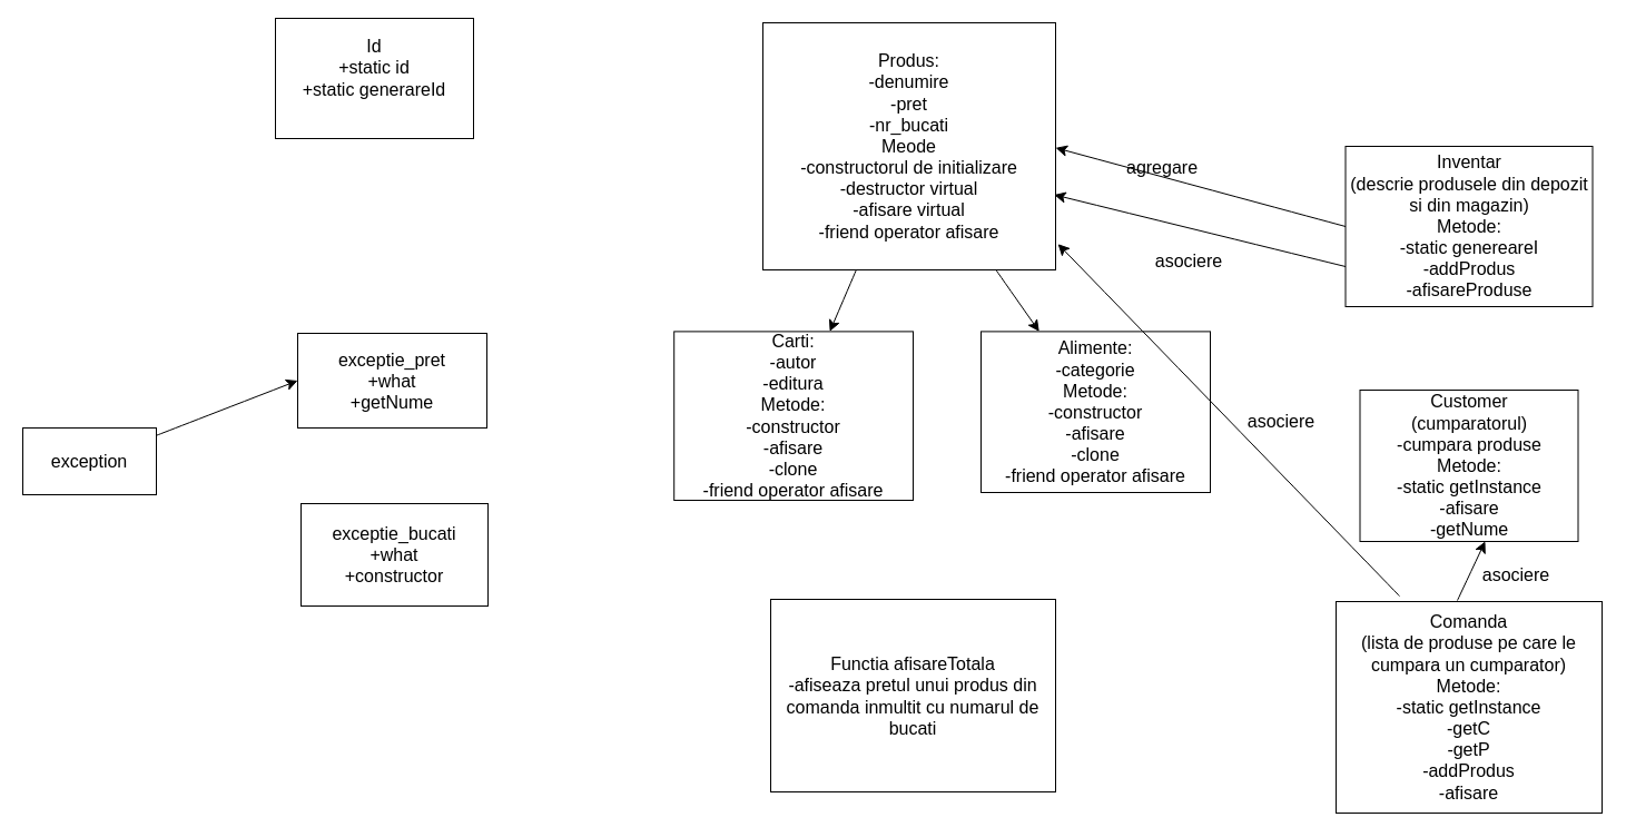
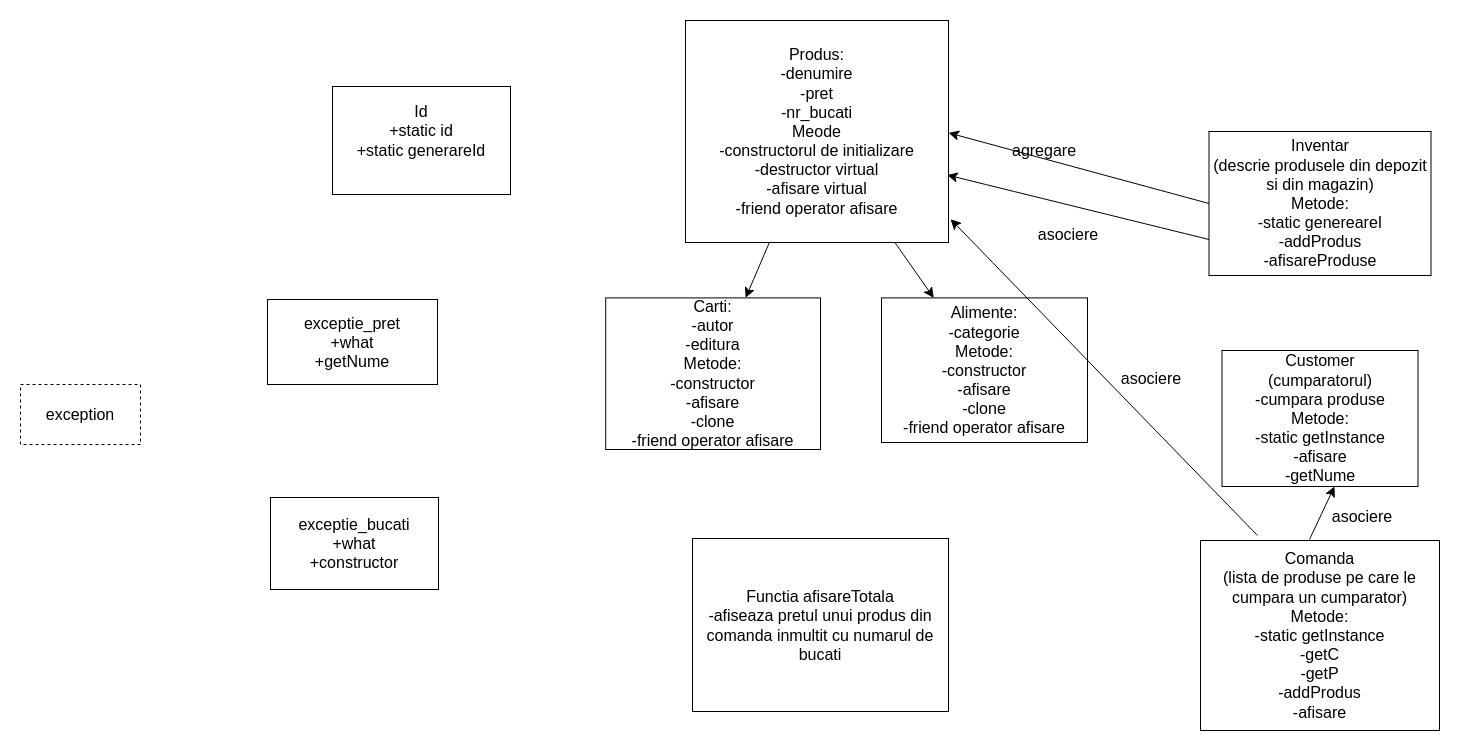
  <mxCell id="0" />
  <mxCell id="1" parent="0" />
- <mxCell id="2" value="&#10;&lt;span style=&quot;color: rgb(0, 0, 0); font-family: Helvetica; font-size: 16px; font-style: normal; font-variant-ligatures: normal; font-variant-caps: normal; font-weight: 400; letter-spacing: normal; orphans: 2; text-align: center; text-indent: 0px; text-transform: none; widows: 2; word-spacing: 0px; -webkit-text-stroke-width: 0px; background-color: rgb(255, 255, 255); text-decoration-thickness: initial; text-decoration-style: initial; text-decoration-color: initial; float: none; display: inline !important;&quot;&gt;Id&lt;/span&gt;&lt;br style=&quot;border-color: var(--border-color); color: rgb(0, 0, 0); font-family: Helvetica; font-size: 16px; font-style: normal; font-variant-ligatures: normal; font-variant-caps: normal; font-weight: 400; letter-spacing: normal; orphans: 2; text-align: center; text-indent: 0px; text-transform: none; widows: 2; word-spacing: 0px; -webkit-text-stroke-width: 0px; background-color: rgb(255, 255, 255); text-decoration-thickness: initial; text-decoration-style: initial; text-decoration-color: initial;&quot;&gt;&lt;span style=&quot;color: rgb(0, 0, 0); font-family: Helvetica; font-size: 16px; font-style: normal; font-variant-ligatures: normal; font-variant-caps: normal; font-weight: 400; letter-spacing: normal; orphans: 2; text-align: center; text-indent: 0px; text-transform: none; widows: 2; word-spacing: 0px; -webkit-text-stroke-width: 0px; background-color: rgb(255, 255, 255); text-decoration-thickness: initial; text-decoration-style: initial; text-decoration-color: initial; float: none; display: inline !important;&quot;&gt;+static id&lt;/span&gt;&lt;br style=&quot;border-color: var(--border-color); color: rgb(0, 0, 0); font-family: Helvetica; font-size: 16px; font-style: normal; font-variant-ligatures: normal; font-variant-caps: normal; font-weight: 400; letter-spacing: normal; orphans: 2; text-align: center; text-indent: 0px; text-transform: none; widows: 2; word-spacing: 0px; -webkit-text-stroke-width: 0px; background-color: rgb(255, 255, 255); text-decoration-thickness: initial; text-decoration-style: initial; text-decoration-color: initial;&quot;&gt;&lt;span style=&quot;color: rgb(0, 0, 0); font-family: Helvetica; font-size: 16px; font-style: normal; font-variant-ligatures: normal; font-variant-caps: normal; font-weight: 400; letter-spacing: normal; orphans: 2; text-align: center; text-indent: 0px; text-transform: none; widows: 2; word-spacing: 0px; -webkit-text-stroke-width: 0px; background-color: rgb(255, 255, 255); text-decoration-thickness: initial; text-decoration-style: initial; text-decoration-color: initial; float: none; display: inline !important;&quot;&gt;+static generareId&lt;/span&gt;&#10;&#10;" style="rounded=0;whiteSpace=wrap;html=1;fontSize=16;" vertex="1" parent="1"><mxGeometry x="247" y="16" width="178" height="108" as="geometry" /></mxCell>
+ <mxCell id="2" value="&#10;&lt;span style=&quot;color: rgb(0, 0, 0); font-family: Helvetica; font-size: 16px; font-style: normal; font-variant-ligatures: normal; font-variant-caps: normal; font-weight: 400; letter-spacing: normal; orphans: 2; text-align: center; text-indent: 0px; text-transform: none; widows: 2; word-spacing: 0px; -webkit-text-stroke-width: 0px; background-color: rgb(255, 255, 255); text-decoration-thickness: initial; text-decoration-style: initial; text-decoration-color: initial; float: none; display: inline !important;&quot;&gt;Id&lt;/span&gt;&lt;br style=&quot;border-color: var(--border-color); color: rgb(0, 0, 0); font-family: Helvetica; font-size: 16px; font-style: normal; font-variant-ligatures: normal; font-variant-caps: normal; font-weight: 400; letter-spacing: normal; orphans: 2; text-align: center; text-indent: 0px; text-transform: none; widows: 2; word-spacing: 0px; -webkit-text-stroke-width: 0px; background-color: rgb(255, 255, 255); text-decoration-thickness: initial; text-decoration-style: initial; text-decoration-color: initial;&quot;&gt;&lt;span style=&quot;color: rgb(0, 0, 0); font-family: Helvetica; font-size: 16px; font-style: normal; font-variant-ligatures: normal; font-variant-caps: normal; font-weight: 400; letter-spacing: normal; orphans: 2; text-align: center; text-indent: 0px; text-transform: none; widows: 2; word-spacing: 0px; -webkit-text-stroke-width: 0px; background-color: rgb(255, 255, 255); text-decoration-thickness: initial; text-decoration-style: initial; text-decoration-color: initial; float: none; display: inline !important;&quot;&gt;+static id&lt;/span&gt;&lt;br style=&quot;border-color: var(--border-color); color: rgb(0, 0, 0); font-family: Helvetica; font-size: 16px; font-style: normal; font-variant-ligatures: normal; font-variant-caps: normal; font-weight: 400; letter-spacing: normal; orphans: 2; text-align: center; text-indent: 0px; text-transform: none; widows: 2; word-spacing: 0px; -webkit-text-stroke-width: 0px; background-color: rgb(255, 255, 255); text-decoration-thickness: initial; text-decoration-style: initial; text-decoration-color: initial;&quot;&gt;&lt;span style=&quot;color: rgb(0, 0, 0); font-family: Helvetica; font-size: 16px; font-style: normal; font-variant-ligatures: normal; font-variant-caps: normal; font-weight: 400; letter-spacing: normal; orphans: 2; text-align: center; text-indent: 0px; text-transform: none; widows: 2; word-spacing: 0px; -webkit-text-stroke-width: 0px; background-color: rgb(255, 255, 255); text-decoration-thickness: initial; text-decoration-style: initial; text-decoration-color: initial; float: none; display: inline !important;&quot;&gt;+static generareId&lt;/span&gt;&#10;&#10;" style="rounded=0;whiteSpace=wrap;html=1;fontSize=16;" vertex="1" parent="1"><mxGeometry x="332" y="86" width="178" height="108" as="geometry" /></mxCell>
  <mxCell id="3" value="Text" style="text;strokeColor=none;fillColor=none;html=1;align=center;verticalAlign=middle;whiteSpace=wrap;rounded=0;fontSize=16;" vertex="1" parent="1"><mxGeometry x="607" y="298" width="118" height="56" as="geometry" /></mxCell>
  <mxCell id="4" style="edgeStyle=none;curved=1;rounded=0;orthogonalLoop=1;jettySize=auto;html=1;fontSize=12;startSize=8;endSize=8;" edge="1" parent="1" source="6" target="7"><mxGeometry relative="1" as="geometry"><mxPoint x="665.2" y="327.4" as="targetPoint" /></mxGeometry></mxCell>
  <mxCell id="5" style="edgeStyle=none;curved=1;rounded=0;orthogonalLoop=1;jettySize=auto;html=1;fontSize=12;startSize=8;endSize=8;" edge="1" parent="1" source="6" target="8"><mxGeometry relative="1" as="geometry"><mxPoint x="946.8" y="293" as="targetPoint" /></mxGeometry></mxCell>
  <mxCell id="6" value="Produs:&lt;br&gt;-denumire&lt;br&gt;-pret&lt;br&gt;-nr_bucati&lt;br&gt;Meode&lt;br&gt;-constructorul de initializare&lt;br&gt;-destructor virtual&lt;br&gt;-afisare virtual&lt;br&gt;-friend operator afisare" style="rounded=0;whiteSpace=wrap;html=1;fontSize=16;" vertex="1" parent="1"><mxGeometry x="685" y="20" width="263" height="222" as="geometry" /></mxCell>
  <mxCell id="7" value="Carti:&lt;br&gt;-autor&lt;br&gt;-editura&lt;br&gt;Metode:&lt;br&gt;-constructor&lt;br&gt;-afisare&lt;br&gt;-clone&lt;br&gt;-friend operator afisare" style="rounded=0;whiteSpace=wrap;html=1;fontSize=16;" vertex="1" parent="1"><mxGeometry x="605.2" y="297.4" width="214.8" height="151.6" as="geometry" /></mxCell>
  <mxCell id="8" value="Alimente:&lt;br&gt;-categorie&lt;br&gt;Metode:&lt;br&gt;-constructor&lt;br style=&quot;border-color: var(--border-color);&quot;&gt;-afisare&lt;br style=&quot;border-color: var(--border-color);&quot;&gt;-clone&lt;br style=&quot;border-color: var(--border-color);&quot;&gt;-friend operator afisare" style="rounded=0;whiteSpace=wrap;html=1;fontSize=16;" vertex="1" parent="1"><mxGeometry x="881" y="297.4" width="206" height="144.6" as="geometry" /></mxCell>
  <mxCell id="9" style="edgeStyle=none;curved=1;rounded=0;orthogonalLoop=1;jettySize=auto;html=1;exitX=0;exitY=0.5;exitDx=0;exitDy=0;fontSize=12;startSize=8;endSize=8;" edge="1" parent="1" source="10"><mxGeometry relative="1" as="geometry"><mxPoint x="948" y="132.338" as="targetPoint" /></mxGeometry></mxCell>
  <mxCell id="10" value="Inventar&lt;br&gt;(descrie produsele din depozit si din magazin)&lt;br&gt;Metode:&lt;br&gt;-static genereareI&lt;br&gt;-addProdus&lt;br&gt;-afisareProduse" style="rounded=0;whiteSpace=wrap;html=1;fontSize=16;" vertex="1" parent="1"><mxGeometry x="1208.5" y="131" width="222" height="144" as="geometry" /></mxCell>
  <mxCell id="11" value="Customer&lt;br&gt;(cumparatorul)&lt;br&gt;-cumpara produse&lt;br&gt;Metode:&lt;br&gt;-static getInstance&lt;br&gt;-afisare&lt;br&gt;-getNume" style="rounded=0;whiteSpace=wrap;html=1;fontSize=16;" vertex="1" parent="1"><mxGeometry x="1221.5" y="350" width="196" height="136" as="geometry" /></mxCell>
  <mxCell id="12" style="edgeStyle=none;curved=1;rounded=0;orthogonalLoop=1;jettySize=auto;html=1;exitX=1;exitY=1;exitDx=0;exitDy=0;fontSize=12;startSize=8;endSize=8;" edge="1" parent="1" source="13"><mxGeometry relative="1" as="geometry"><mxPoint x="1320.4" y="607" as="targetPoint" /></mxGeometry></mxCell>
  <mxCell id="13" value="Comanda&lt;br&gt;(lista de produse pe care le cumpara un cumparator)&lt;br&gt;Metode:&lt;br&gt;-static getInstance&lt;br&gt;-getC&lt;br&gt;-getP&lt;br&gt;-addProdus&lt;br&gt;-afisare" style="rounded=0;whiteSpace=wrap;html=1;fontSize=16;" vertex="1" parent="1"><mxGeometry x="1200" y="540" width="239" height="190" as="geometry" /></mxCell>
  <mxCell id="14" value="Functia afisareTotala&lt;br&gt;-afiseaza pretul unui produs din comanda inmultit cu numarul de bucati" style="rounded=0;whiteSpace=wrap;html=1;fontSize=16;" vertex="1" parent="1"><mxGeometry x="692" y="538" width="256" height="173" as="geometry" /></mxCell>
  <mxCell id="15" value="exceptie_pret&lt;br&gt;+what&lt;br&gt;+getNume" style="rounded=0;whiteSpace=wrap;html=1;fontSize=16;" vertex="1" parent="1"><mxGeometry x="267" y="299" width="170" height="85" as="geometry" /></mxCell>
- <mxCell id="16" value="exceptie_bucati&lt;br&gt;+what&lt;br&gt;+constructor" style="rounded=0;whiteSpace=wrap;html=1;fontSize=16;" vertex="1" parent="1"><mxGeometry x="270" y="452" width="168" height="92" as="geometry" /></mxCell>
- <mxCell id="17" style="edgeStyle=none;curved=1;rounded=0;orthogonalLoop=1;jettySize=auto;html=1;entryX=0;entryY=0.5;entryDx=0;entryDy=0;fontSize=12;startSize=8;endSize=8;" edge="1" parent="1" source="18" target="15"><mxGeometry relative="1" as="geometry" /></mxCell>
- <mxCell id="18" value="exception" style="rounded=0;whiteSpace=wrap;html=1;fontSize=16;" vertex="1" parent="1"><mxGeometry x="20" y="384" width="120" height="60" as="geometry" /></mxCell>
+ <mxCell id="16" value="exceptie_bucati&lt;br&gt;+what&lt;br&gt;+constructor" style="rounded=0;whiteSpace=wrap;html=1;fontSize=16;" vertex="1" parent="1"><mxGeometry x="270" y="497" width="168" height="92" as="geometry" /></mxCell>
+ <mxCell id="18" value="exception" style="rounded=0;whiteSpace=wrap;html=1;fontSize=16;dashed=1;" vertex="1" parent="1"><mxGeometry x="20" y="384" width="120" height="60" as="geometry" /></mxCell>
  <mxCell id="19" value="agregare" style="text;strokeColor=none;fillColor=none;html=1;align=center;verticalAlign=middle;whiteSpace=wrap;rounded=0;fontSize=16;" vertex="1" parent="1"><mxGeometry x="1014" y="135" width="60" height="30" as="geometry" /></mxCell>
  <mxCell id="20" value="" style="endArrow=classic;html=1;rounded=0;fontSize=12;startSize=8;endSize=8;curved=1;entryX=0.995;entryY=0.696;entryDx=0;entryDy=0;entryPerimeter=0;exitX=0;exitY=0.75;exitDx=0;exitDy=0;" edge="1" parent="1" source="10" target="6"><mxGeometry width="50" height="50" relative="1" as="geometry"><mxPoint x="1013" y="281" as="sourcePoint" /><mxPoint x="1063" y="236" as="targetPoint" /></mxGeometry></mxCell>
  <mxCell id="21" value="asociere" style="text;strokeColor=none;fillColor=none;html=1;align=center;verticalAlign=middle;whiteSpace=wrap;rounded=0;fontSize=16;" vertex="1" parent="1"><mxGeometry x="1038" y="219" width="60" height="30" as="geometry" /></mxCell>
  <mxCell id="22" value="" style="endArrow=classic;html=1;rounded=0;fontSize=12;startSize=8;endSize=8;curved=1;entryX=1.008;entryY=0.895;entryDx=0;entryDy=0;entryPerimeter=0;" edge="1" parent="1" target="6"><mxGeometry width="50" height="50" relative="1" as="geometry"><mxPoint x="1257" y="535" as="sourcePoint" /><mxPoint x="1193" y="566" as="targetPoint" /></mxGeometry></mxCell>
  <mxCell id="23" value="asociere" style="text;strokeColor=none;fillColor=none;html=1;align=center;verticalAlign=middle;whiteSpace=wrap;rounded=0;fontSize=16;" vertex="1" parent="1"><mxGeometry x="1121" y="363" width="60" height="30" as="geometry" /></mxCell>
  <mxCell id="24" value="" style="endArrow=classic;html=1;rounded=0;fontSize=12;startSize=8;endSize=8;curved=1;entryX=0.574;entryY=0.999;entryDx=0;entryDy=0;entryPerimeter=0;" edge="1" parent="1" target="11"><mxGeometry width="50" height="50" relative="1" as="geometry"><mxPoint x="1309" y="539" as="sourcePoint" /><mxPoint x="1359" y="489" as="targetPoint" /></mxGeometry></mxCell>
  <mxCell id="25" value="asociere" style="text;strokeColor=none;fillColor=none;html=1;align=center;verticalAlign=middle;whiteSpace=wrap;rounded=0;fontSize=16;" vertex="1" parent="1"><mxGeometry x="1332" y="501" width="60" height="30" as="geometry" /></mxCell>
